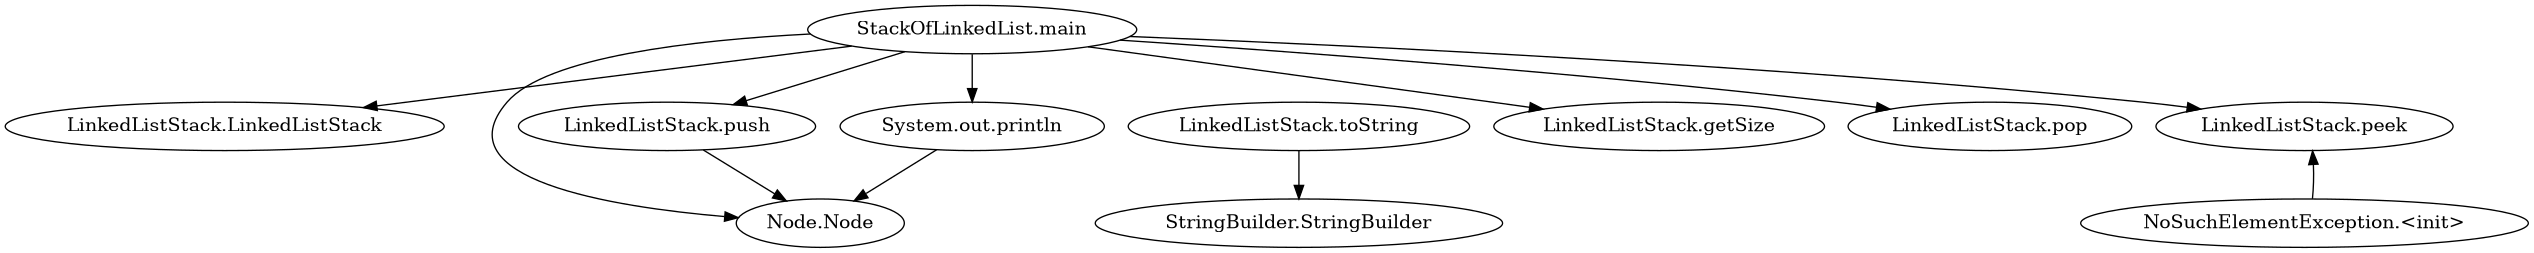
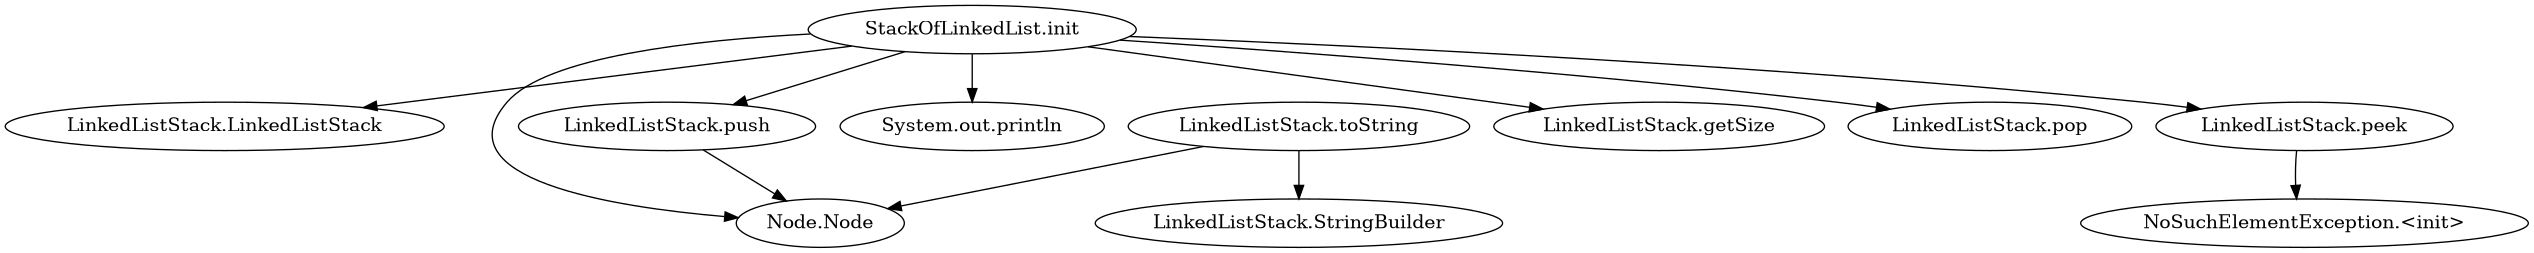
  digraph {
-   "StackOfLinkedList.main"
+   "StackOfLinkedList.main" [label="StackOfLinkedList.init"]
    "LinkedListStack.LinkedListStack"
    "LinkedListStack.push"
    "System.out.println"
    "LinkedListStack.getSize"
    "LinkedListStack.pop"
    "LinkedListStack.peek"
    "Node.Node"
    "NoSuchElementException.<init>"
    "LinkedListStack.toString"
-   "StringBuilder.StringBuilder"
+   "StringBuilder.StringBuilder" [label="LinkedListStack.StringBuilder"]
    "StackOfLinkedList.main" -> "LinkedListStack.LinkedListStack"
    "StackOfLinkedList.main" -> "LinkedListStack.push"
    "StackOfLinkedList.main" -> "System.out.println"
    "StackOfLinkedList.main" -> "LinkedListStack.getSize"
    "StackOfLinkedList.main" -> "LinkedListStack.pop"
    "StackOfLinkedList.main" -> "LinkedListStack.peek"
    "StackOfLinkedList.main" -> "Node.Node"
    "LinkedListStack.push" -> "Node.Node"
-   "NoSuchElementException.<init>" -> "LinkedListStack.peek"
-   "System.out.println" -> "Node.Node"
+   "LinkedListStack.peek" -> "NoSuchElementException.<init>"
+   "LinkedListStack.toString" -> "Node.Node"
    "LinkedListStack.toString" -> "StringBuilder.StringBuilder"
  }
